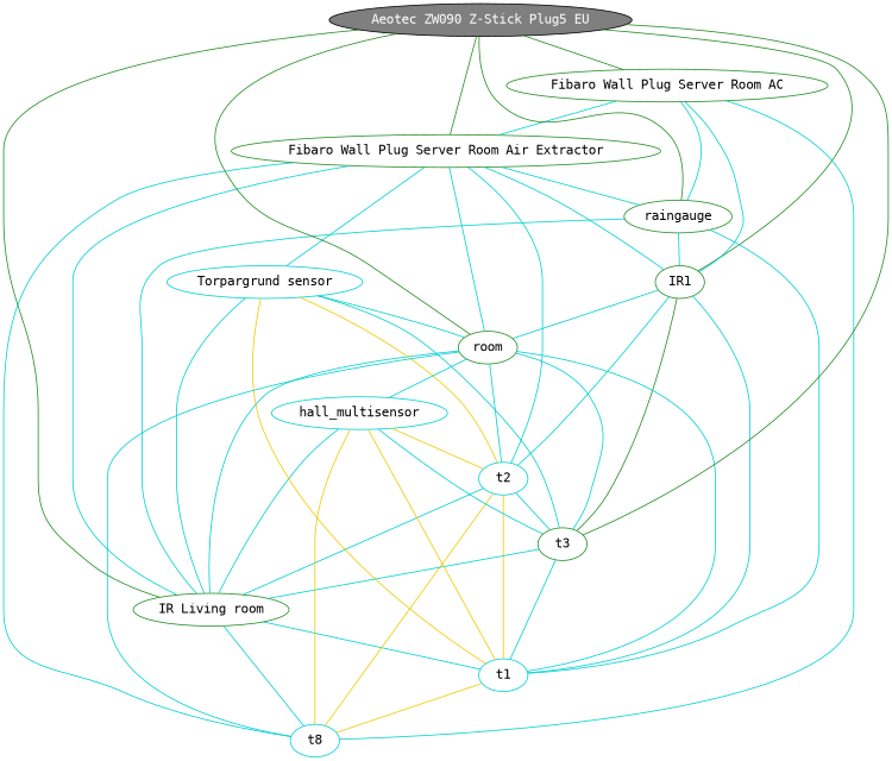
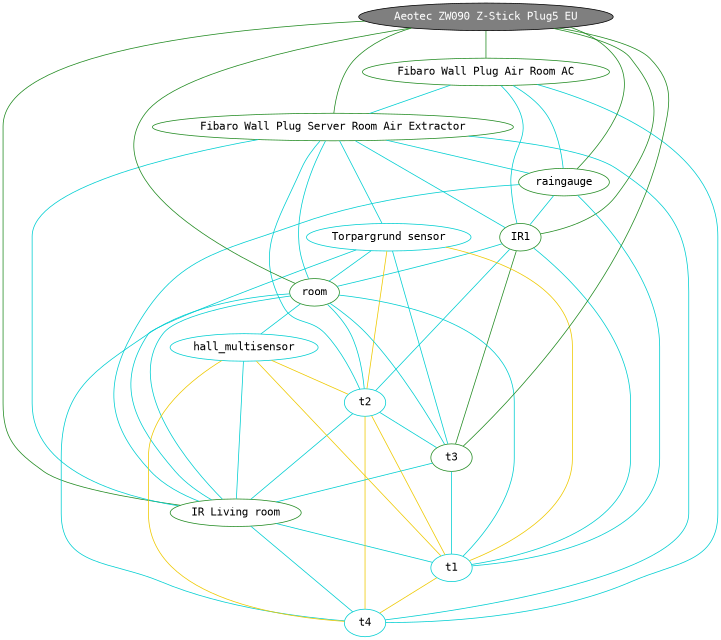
  graph {
    fontname="DejaVu Sans Mono"
    node [color=forestgreen fontname="DejaVu Sans Mono"]
    edge [color=darkturquoise fontname="DejaVu Sans Mono"]
    n1 [color=black fillcolor=gray50 fontcolor=white label="Aeotec ZW090 Z-Stick Plug5 EU" style=filled]
-   n2 [label="Fibaro Wall Plug Server Room AC"]
+   n2 [label="Fibaro Wall Plug Air Room AC"]
    n3 [label="Fibaro Wall Plug Server Room Air Extractor"]
    n4 [label=IR1]
    n5 [label="IR Living room"]
    n6 [label=raingauge]
-   n7 [color=darkturquoise label=t8]
+   n7 [color=darkturquoise label=t4]
    n8 [color=darkturquoise label="Torpargrund sensor"]
    n9 [label=room]
    n10 [color=darkturquoise label=t2]
    n11 [color=darkturquoise label=t1]
    n12 [label=t3]
    n13 [color=darkturquoise label=hall_multisensor]
    n1 -- n2 [color=forestgreen]
    n1 -- n3 [color=forestgreen]
    n1 -- n4 [color=forestgreen]
    n1 -- n5 [color=forestgreen]
    n2 -- n3
    n2 -- n4
    n2 -- n6
    n2 -- n7
    n3 -- n4
    n3 -- n5
    n3 -- n6
    n3 -- n7
    n3 -- n8
    n3 -- n9
    n3 -- n10
    n4 -- n9
    n4 -- n10
    n4 -- n11
    n4 -- n12 [color=forestgreen]
    n5 -- n7
    n5 -- n9
    n5 -- n10
    n5 -- n11
    n5 -- n13
    n6 -- n1 [color=forestgreen]
    n6 -- n4
    n6 -- n5
    n6 -- n11
    n8 -- n5
    n8 -- n9
    n8 -- n10 [color=gold2]
    n8 -- n11 [color=gold2]
    n8 -- n12
    n9 -- n1 [color=forestgreen]
    n9 -- n7
    n9 -- n10
    n9 -- n11
    n9 -- n12
    n9 -- n13
    n10 -- n7 [color=gold2]
    n10 -- n12
    n11 -- n7 [color=gold2]
    n11 -- n10 [color=gold2]
    n11 -- n12
    n12 -- n1 [color=forestgreen]
    n12 -- n5
    n13 -- n7 [color=gold2]
    n13 -- n10 [color=gold2]
    n13 -- n11 [color=gold2]
-   n13 -- n12
  }
